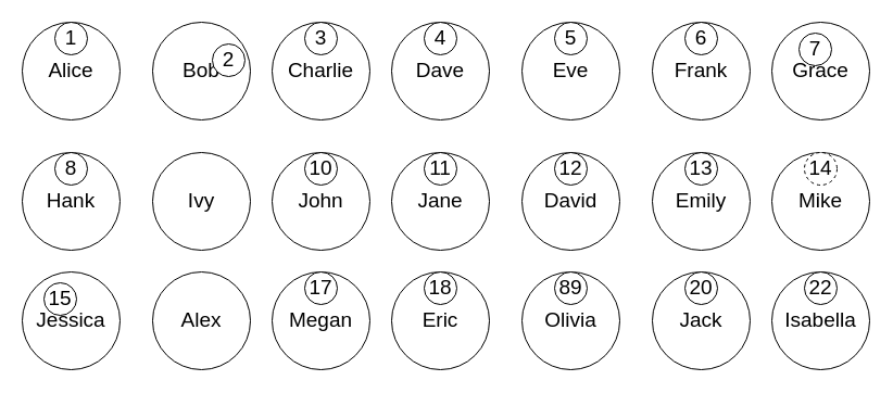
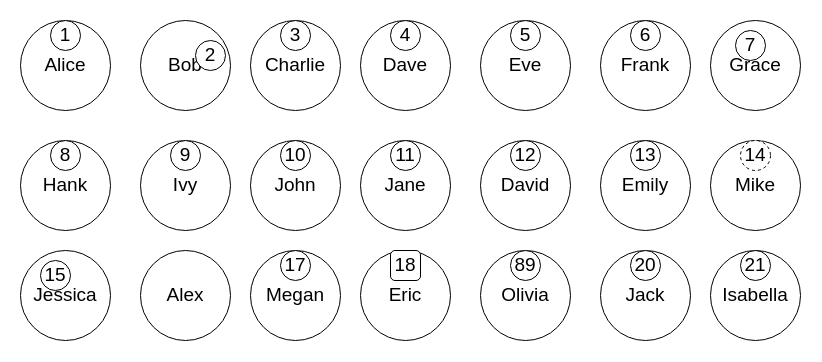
  <mxCell id="0" />
  <mxCell id="1" parent="0" />
  <mxCell id="2" value="&lt;font style=&quot;font-size: 19px;&quot;&gt;Alice&lt;/font&gt;" style="ellipse;whiteSpace=wrap;html=1;aspect=fixed;fontSize=19;" vertex="1" parent="1"><mxGeometry x="20" y="20" width="90" height="90" as="geometry" /></mxCell>
  <mxCell id="3" value="&lt;font style=&quot;font-size: 19px;&quot;&gt;1&lt;/font&gt;" style="ellipse;whiteSpace=wrap;html=1;aspect=fixed;fontSize=19;" vertex="1" parent="1"><mxGeometry x="50" y="20" width="30" height="30" as="geometry" /></mxCell>
  <mxCell id="4" value="Bob" style="ellipse;whiteSpace=wrap;html=1;aspect=fixed;fontSize=19;" vertex="1" parent="1"><mxGeometry x="140" y="20" width="90" height="90" as="geometry" /></mxCell>
  <mxCell id="5" value="2" style="ellipse;whiteSpace=wrap;html=1;aspect=fixed;fontSize=19;" vertex="1" parent="1"><mxGeometry x="195" y="40" width="30" height="30" as="geometry" /></mxCell>
  <mxCell id="6" value="Charlie" style="ellipse;whiteSpace=wrap;html=1;aspect=fixed;fontSize=19;" vertex="1" parent="1"><mxGeometry x="250" y="20" width="90" height="90" as="geometry" /></mxCell>
  <mxCell id="7" value="3" style="ellipse;whiteSpace=wrap;html=1;aspect=fixed;fontSize=19;" vertex="1" parent="1"><mxGeometry x="280" y="20" width="30" height="30" as="geometry" /></mxCell>
  <mxCell id="8" value="Dave" style="ellipse;whiteSpace=wrap;html=1;aspect=fixed;fontSize=19;" vertex="1" parent="1"><mxGeometry x="360" y="20" width="90" height="90" as="geometry" /></mxCell>
  <mxCell id="9" value="4" style="ellipse;whiteSpace=wrap;html=1;aspect=fixed;fontSize=19;" vertex="1" parent="1"><mxGeometry x="390" y="20" width="30" height="30" as="geometry" /></mxCell>
  <mxCell id="10" value="Eve" style="ellipse;whiteSpace=wrap;html=1;aspect=fixed;fontSize=19;" vertex="1" parent="1"><mxGeometry x="480" y="20" width="90" height="90" as="geometry" /></mxCell>
  <mxCell id="11" value="5" style="ellipse;whiteSpace=wrap;html=1;aspect=fixed;fontSize=19;" vertex="1" parent="1"><mxGeometry x="510" y="20" width="30" height="30" as="geometry" /></mxCell>
  <mxCell id="12" value="Frank" style="ellipse;whiteSpace=wrap;html=1;aspect=fixed;fontSize=19;" vertex="1" parent="1"><mxGeometry x="600" y="20" width="90" height="90" as="geometry" /></mxCell>
  <mxCell id="13" value="6" style="ellipse;whiteSpace=wrap;html=1;aspect=fixed;fontSize=19;" vertex="1" parent="1"><mxGeometry x="630" y="20" width="30" height="30" as="geometry" /></mxCell>
  <mxCell id="14" value="Grace" style="ellipse;whiteSpace=wrap;html=1;aspect=fixed;fontSize=19;" vertex="1" parent="1"><mxGeometry x="710" y="20" width="90" height="90" as="geometry" /></mxCell>
  <mxCell id="15" value="7" style="ellipse;whiteSpace=wrap;html=1;aspect=fixed;fontSize=19;" vertex="1" parent="1"><mxGeometry x="735" y="30" width="30" height="30" as="geometry" /></mxCell>
  <mxCell id="16" value="Hank" style="ellipse;whiteSpace=wrap;html=1;aspect=fixed;fontSize=19;" vertex="1" parent="1"><mxGeometry x="20" y="140" width="90" height="90" as="geometry" /></mxCell>
  <mxCell id="17" value="8" style="ellipse;whiteSpace=wrap;html=1;aspect=fixed;fontSize=19;" vertex="1" parent="1"><mxGeometry x="50" y="140" width="30" height="30" as="geometry" /></mxCell>
  <mxCell id="18" value="Ivy" style="ellipse;whiteSpace=wrap;html=1;aspect=fixed;fontSize=19;" vertex="1" parent="1"><mxGeometry x="140" y="140" width="90" height="90" as="geometry" /></mxCell>
+ <mxCell id="19" value="9" style="ellipse;whiteSpace=wrap;html=1;aspect=fixed;fontSize=19;" vertex="1" parent="1"><mxGeometry x="170" y="140" width="30" height="30" as="geometry" /></mxCell>
  <mxCell id="20" value="John" style="ellipse;whiteSpace=wrap;html=1;aspect=fixed;fontSize=19;" vertex="1" parent="1"><mxGeometry x="250" y="140" width="90" height="90" as="geometry" /></mxCell>
  <mxCell id="21" value="10" style="ellipse;whiteSpace=wrap;html=1;aspect=fixed;fontSize=19;" vertex="1" parent="1"><mxGeometry x="280" y="140" width="30" height="30" as="geometry" /></mxCell>
  <mxCell id="22" value="Jane" style="ellipse;whiteSpace=wrap;html=1;aspect=fixed;fontSize=19;" vertex="1" parent="1"><mxGeometry x="360" y="140" width="90" height="90" as="geometry" /></mxCell>
  <mxCell id="23" value="11" style="ellipse;whiteSpace=wrap;html=1;aspect=fixed;fontSize=19;" vertex="1" parent="1"><mxGeometry x="390" y="140" width="30" height="30" as="geometry" /></mxCell>
  <mxCell id="24" value="David" style="ellipse;whiteSpace=wrap;html=1;aspect=fixed;fontSize=19;" vertex="1" parent="1"><mxGeometry x="480" y="140" width="90" height="90" as="geometry" /></mxCell>
  <mxCell id="25" value="12" style="ellipse;whiteSpace=wrap;html=1;aspect=fixed;fontSize=19;" vertex="1" parent="1"><mxGeometry x="510" y="140" width="30" height="30" as="geometry" /></mxCell>
  <mxCell id="26" value="Emily" style="ellipse;whiteSpace=wrap;html=1;aspect=fixed;fontSize=19;" vertex="1" parent="1"><mxGeometry x="600" y="140" width="90" height="90" as="geometry" /></mxCell>
  <mxCell id="27" value="13" style="ellipse;whiteSpace=wrap;html=1;aspect=fixed;fontSize=19;" vertex="1" parent="1"><mxGeometry x="630" y="140" width="30" height="30" as="geometry" /></mxCell>
  <mxCell id="28" value="Mike" style="ellipse;whiteSpace=wrap;html=1;aspect=fixed;fontSize=19;" vertex="1" parent="1"><mxGeometry x="710" y="140" width="90" height="90" as="geometry" /></mxCell>
  <mxCell id="29" value="14" style="ellipse;whiteSpace=wrap;html=1;aspect=fixed;fontSize=19;dashed=1;" vertex="1" parent="1"><mxGeometry x="740" y="140" width="30" height="30" as="geometry" /></mxCell>
  <mxCell id="30" value="Jessica" style="ellipse;whiteSpace=wrap;html=1;aspect=fixed;fontSize=19;" vertex="1" parent="1"><mxGeometry x="20" y="250" width="90" height="90" as="geometry" /></mxCell>
  <mxCell id="31" value="15" style="ellipse;whiteSpace=wrap;html=1;aspect=fixed;fontSize=19;" vertex="1" parent="1"><mxGeometry x="40" y="260" width="30" height="30" as="geometry" /></mxCell>
  <mxCell id="32" value="Alex" style="ellipse;whiteSpace=wrap;html=1;aspect=fixed;fontSize=19;" vertex="1" parent="1"><mxGeometry x="140" y="250" width="90" height="90" as="geometry" /></mxCell>
  <mxCell id="33" value="Megan" style="ellipse;whiteSpace=wrap;html=1;aspect=fixed;fontSize=19;" vertex="1" parent="1"><mxGeometry x="250" y="250" width="90" height="90" as="geometry" /></mxCell>
  <mxCell id="34" value="17" style="ellipse;whiteSpace=wrap;html=1;aspect=fixed;fontSize=19;" vertex="1" parent="1"><mxGeometry x="280" y="250" width="30" height="30" as="geometry" /></mxCell>
  <mxCell id="35" value="Eric" style="ellipse;whiteSpace=wrap;html=1;aspect=fixed;fontSize=19;" vertex="1" parent="1"><mxGeometry x="360" y="250" width="90" height="90" as="geometry" /></mxCell>
- <mxCell id="36" value="18" style="ellipse;whiteSpace=wrap;html=1;aspect=fixed;fontSize=19;" vertex="1" parent="1"><mxGeometry x="390" y="250" width="30" height="30" as="geometry" /></mxCell>
+ <mxCell id="36" value="18" style="whiteSpace=wrap;html=1;aspect=fixed;fontSize=19;rounded=1;" vertex="1" parent="1"><mxGeometry x="390" y="250" width="30" height="30" as="geometry" /></mxCell>
  <mxCell id="37" value="Olivia" style="ellipse;whiteSpace=wrap;html=1;aspect=fixed;fontSize=19;" vertex="1" parent="1"><mxGeometry x="480" y="250" width="90" height="90" as="geometry" /></mxCell>
  <mxCell id="38" value="89" style="ellipse;whiteSpace=wrap;html=1;aspect=fixed;fontSize=19;" vertex="1" parent="1"><mxGeometry x="510" y="250" width="30" height="30" as="geometry" /></mxCell>
  <mxCell id="39" value="Jack" style="ellipse;whiteSpace=wrap;html=1;aspect=fixed;fontSize=19;" vertex="1" parent="1"><mxGeometry x="600" y="250" width="90" height="90" as="geometry" /></mxCell>
  <mxCell id="40" value="20" style="ellipse;whiteSpace=wrap;html=1;aspect=fixed;fontSize=19;" vertex="1" parent="1"><mxGeometry x="630" y="250" width="30" height="30" as="geometry" /></mxCell>
  <mxCell id="41" value="Isabella" style="ellipse;whiteSpace=wrap;html=1;aspect=fixed;fontSize=19;" vertex="1" parent="1"><mxGeometry x="710" y="250" width="90" height="90" as="geometry" /></mxCell>
- <mxCell id="42" value="22" style="ellipse;whiteSpace=wrap;html=1;aspect=fixed;fontSize=19;" vertex="1" parent="1"><mxGeometry x="740" y="250" width="30" height="30" as="geometry" /></mxCell>
+ <mxCell id="42" value="21" style="ellipse;whiteSpace=wrap;html=1;aspect=fixed;fontSize=19;" vertex="1" parent="1"><mxGeometry x="740" y="250" width="30" height="30" as="geometry" /></mxCell>
